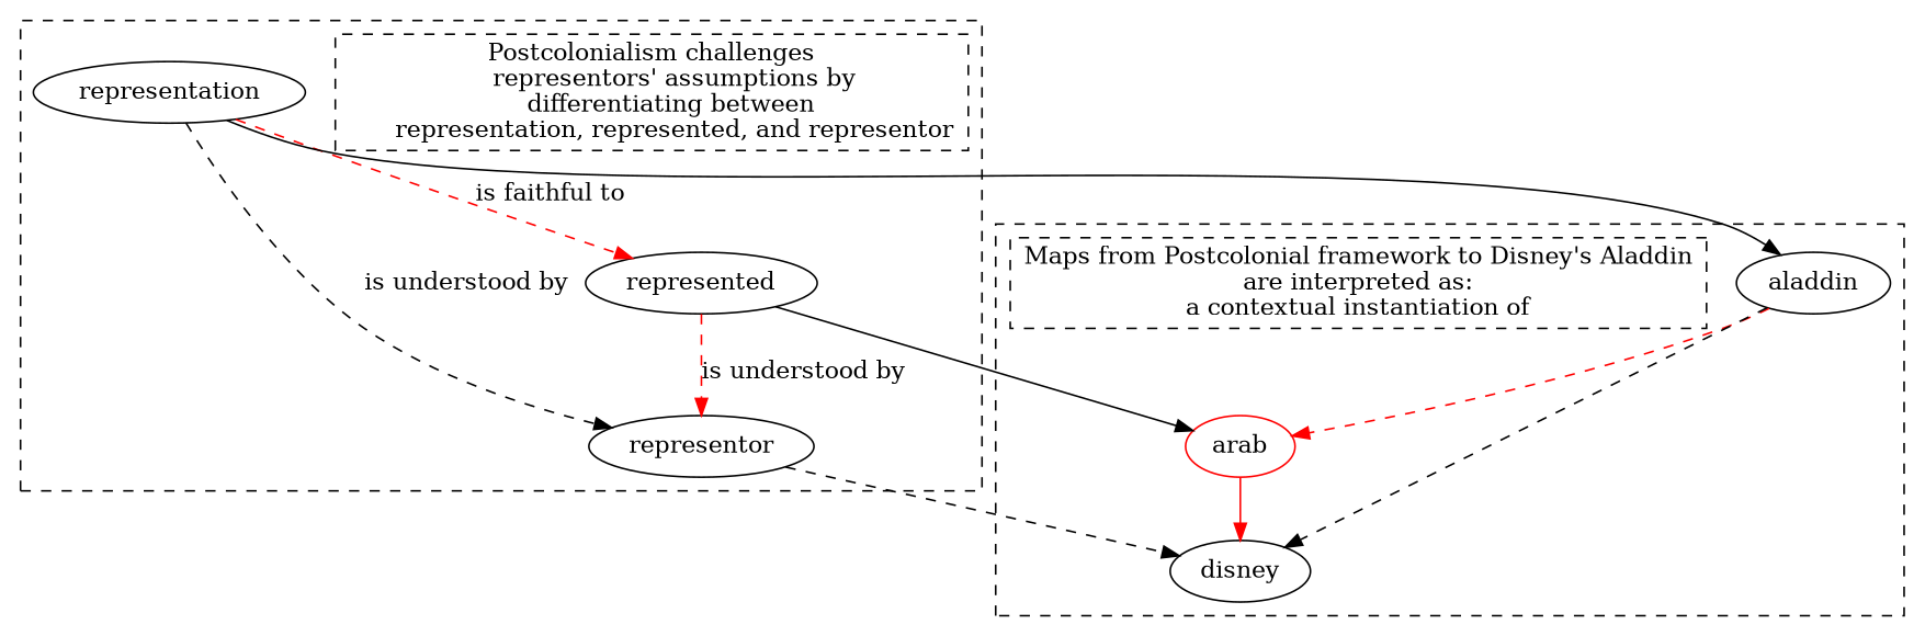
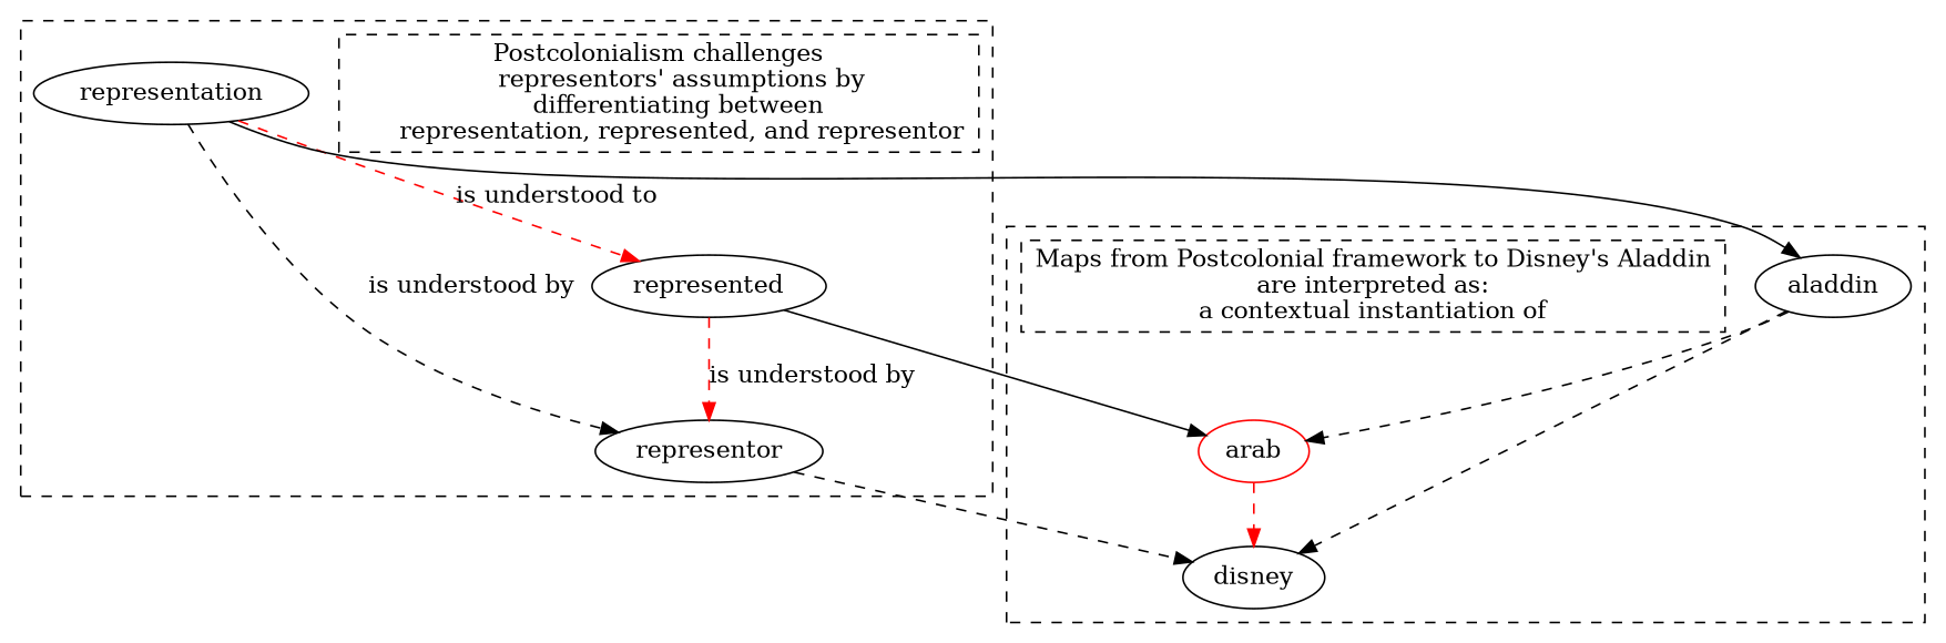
  digraph {
    rankdir=TB
    node [shape=ellipse]
    edge [style=dashed]
    n1 [label="Postcolonialism challenges\n      representors' assumptions by\n      differentiating between \n      representation, represented, and representor" shape=box style=dashed]
    represented [color=black]
    representor
    representation
    arab [color=red]
    disney
    aladdin
    n8 [label="Maps from Postcolonial framework to Disney's Aladdin\nare interpreted as:\na contextual instantiation of" shape=box style=dashed]
    subgraph sub_1 {
      rank=sink
    }
    subgraph cluster_2 {
      style=dashed
      n1
      represented
      representor
      representation
    }
    subgraph cluster_3 {
      style=dashed
      arab
      disney
      aladdin
      n8
    }
    represented -> representor [color=red label="is understood by"]
    represented -> arab [style=""]
    representor -> disney
-   representation -> represented [color=red label="is faithful to"]
+   representation -> represented [color=red label="is understood to"]
    representation -> representor [label="is understood by"]
    representation -> aladdin [style=""]
-   arab -> disney [color=red style=solid]
-   aladdin -> arab [color=red]
+   arab -> disney [color=red]
+   aladdin -> arab [color=black]
    aladdin -> disney
  }
